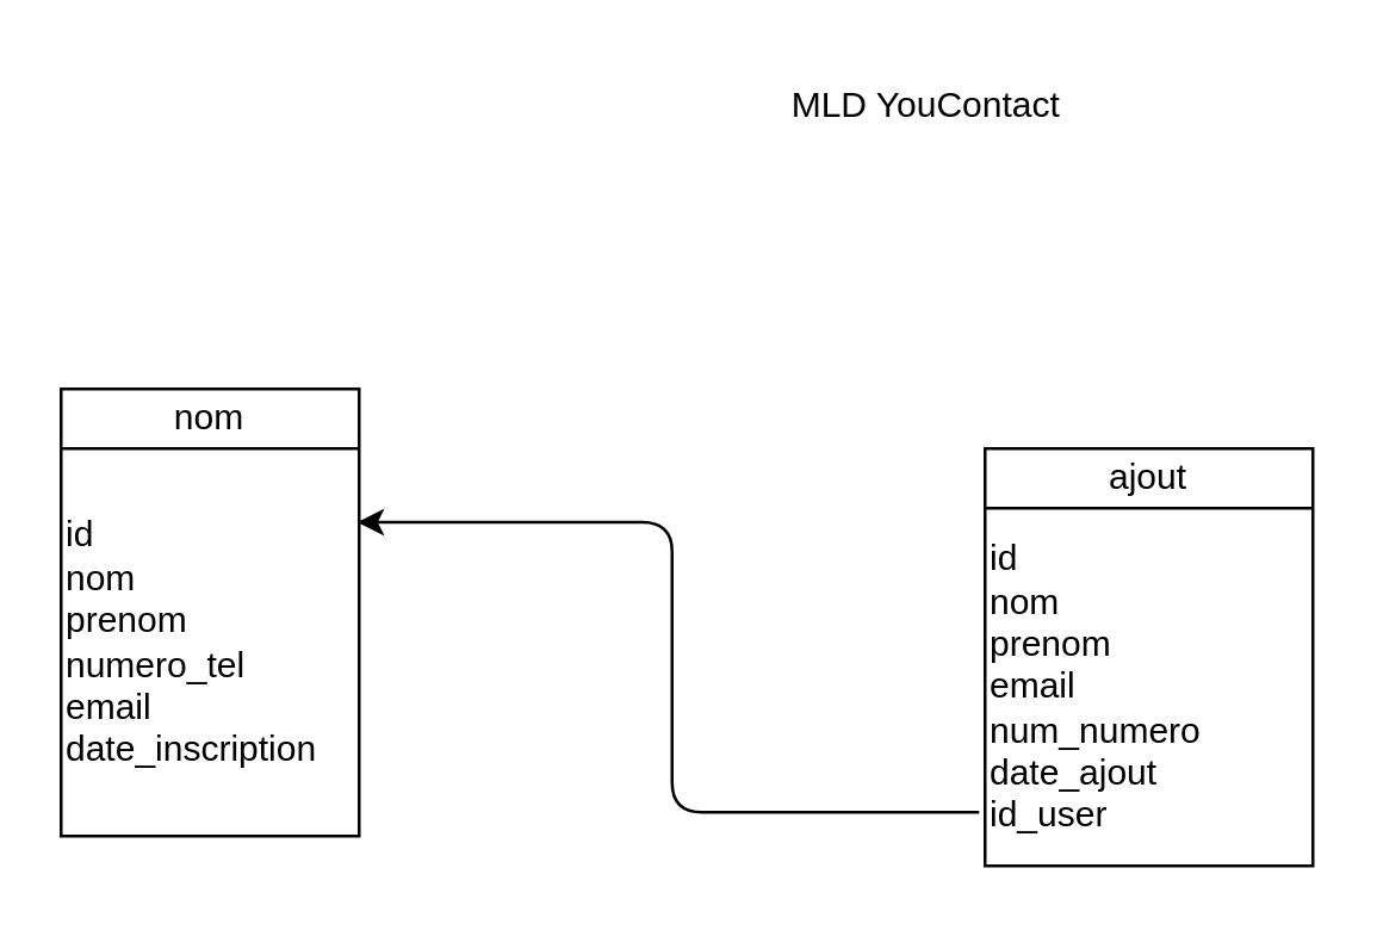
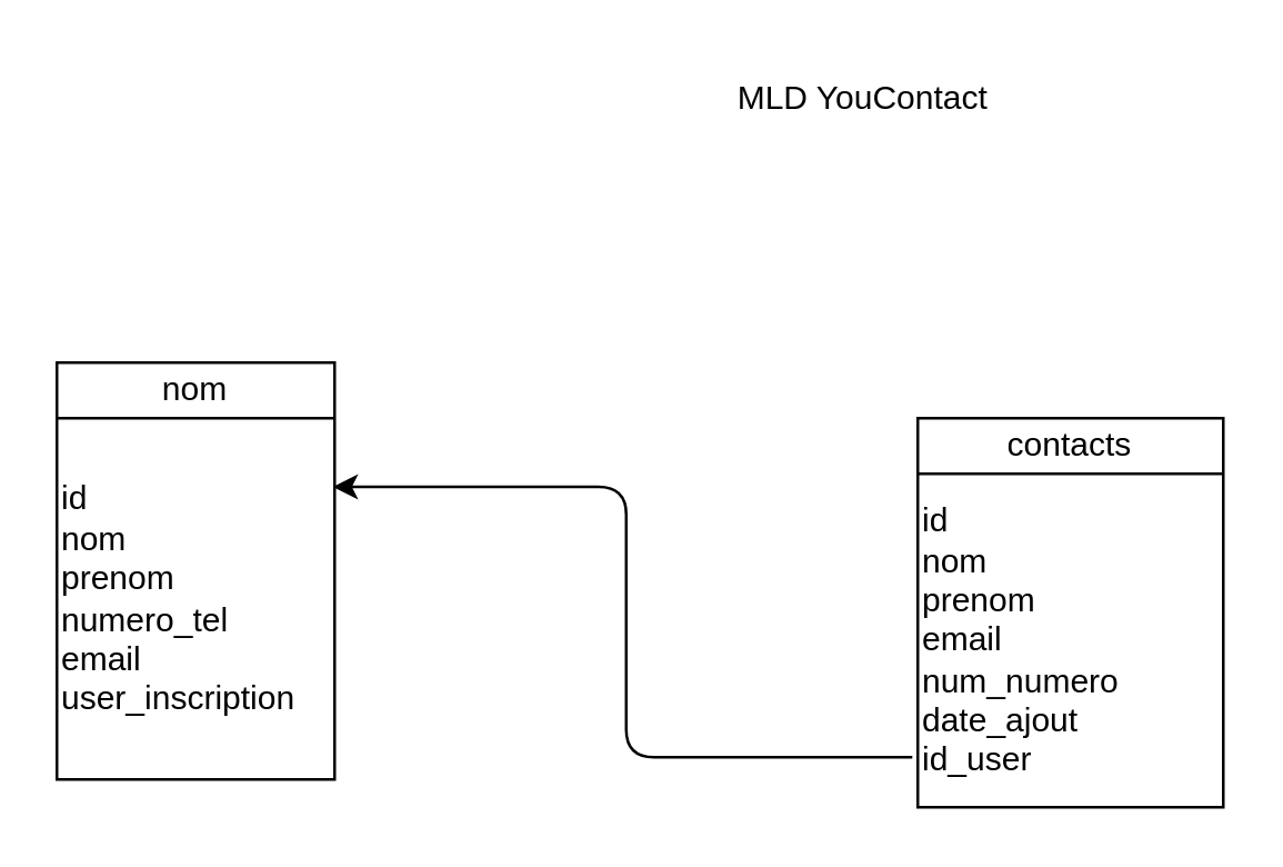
  <mxCell id="0" />
  <mxCell id="1" parent="0" />
  <mxCell id="2" value="" style="shape=table;startSize=0;container=1;collapsible=0;childLayout=tableLayout;" vertex="1" parent="1"><mxGeometry x="20" y="130" width="100" height="150" as="geometry" /></mxCell>
  <mxCell id="3" value="" style="shape=tableRow;horizontal=0;startSize=0;swimlaneHead=0;swimlaneBody=0;top=0;left=0;bottom=0;right=0;collapsible=0;dropTarget=0;fillColor=none;points=[[0,0.5],[1,0.5]];portConstraint=eastwest;" vertex="1" parent="2"><mxGeometry width="100" height="20" as="geometry" /></mxCell>
  <mxCell id="4" value="nom" style="shape=partialRectangle;html=1;whiteSpace=wrap;connectable=0;overflow=hidden;fillColor=none;top=0;left=0;bottom=0;right=0;pointerEvents=1;" vertex="1" parent="3"><mxGeometry width="100" height="20" as="geometry"><mxRectangle width="100" height="20" as="alternateBounds" /></mxGeometry></mxCell>
  <mxCell id="5" value="" style="shape=tableRow;horizontal=0;startSize=0;swimlaneHead=0;swimlaneBody=0;top=0;left=0;bottom=0;right=0;collapsible=0;dropTarget=0;fillColor=none;points=[[0,0.5],[1,0.5]];portConstraint=eastwest;" vertex="1" parent="2"><mxGeometry y="20" width="100" height="130" as="geometry" /></mxCell>
- <mxCell id="6" value="id&lt;br&gt;nom&lt;br&gt;prenom&lt;br&gt;numero_tel&lt;br&gt;email&lt;br&gt;date_inscription&amp;nbsp;&lt;br&gt;" style="shape=partialRectangle;html=1;whiteSpace=wrap;connectable=0;overflow=hidden;fillColor=none;top=0;left=0;bottom=0;right=0;pointerEvents=1;align=left;" vertex="1" parent="5"><mxGeometry width="100" height="130" as="geometry"><mxRectangle width="100" height="130" as="alternateBounds" /></mxGeometry></mxCell>
+ <mxCell id="6" value="id&lt;br&gt;nom&lt;br&gt;prenom&lt;br&gt;numero_tel&lt;br&gt;email&lt;br&gt;user_inscription&amp;nbsp;&lt;br&gt;" style="shape=partialRectangle;html=1;whiteSpace=wrap;connectable=0;overflow=hidden;fillColor=none;top=0;left=0;bottom=0;right=0;pointerEvents=1;align=left;" vertex="1" parent="5"><mxGeometry width="100" height="130" as="geometry"><mxRectangle width="100" height="130" as="alternateBounds" /></mxGeometry></mxCell>
  <mxCell id="7" value="" style="shape=table;startSize=0;container=1;collapsible=0;childLayout=tableLayout;" vertex="1" parent="1"><mxGeometry x="330" y="150" width="110" height="140" as="geometry" /></mxCell>
  <mxCell id="8" value="" style="shape=tableRow;horizontal=0;startSize=0;swimlaneHead=0;swimlaneBody=0;top=0;left=0;bottom=0;right=0;collapsible=0;dropTarget=0;fillColor=none;points=[[0,0.5],[1,0.5]];portConstraint=eastwest;" vertex="1" parent="7"><mxGeometry width="110" height="20" as="geometry" /></mxCell>
- <mxCell id="9" value="ajout" style="shape=partialRectangle;html=1;whiteSpace=wrap;connectable=0;overflow=hidden;fillColor=none;top=0;left=0;bottom=0;right=0;pointerEvents=1;" vertex="1" parent="8"><mxGeometry width="110" height="20" as="geometry"><mxRectangle width="110" height="20" as="alternateBounds" /></mxGeometry></mxCell>
+ <mxCell id="9" value="contacts" style="shape=partialRectangle;html=1;whiteSpace=wrap;connectable=0;overflow=hidden;fillColor=none;top=0;left=0;bottom=0;right=0;pointerEvents=1;" vertex="1" parent="8"><mxGeometry width="110" height="20" as="geometry"><mxRectangle width="110" height="20" as="alternateBounds" /></mxGeometry></mxCell>
  <mxCell id="10" value="" style="shape=tableRow;horizontal=0;startSize=0;swimlaneHead=0;swimlaneBody=0;top=0;left=0;bottom=0;right=0;collapsible=0;dropTarget=0;fillColor=none;points=[[0,0.5],[1,0.5]];portConstraint=eastwest;" vertex="1" parent="7"><mxGeometry y="20" width="110" height="120" as="geometry" /></mxCell>
  <mxCell id="11" value="id&lt;br&gt;nom&lt;br&gt;prenom&lt;br&gt;email&lt;br&gt;num_numero&lt;br&gt;date_ajout&lt;br&gt;id_user" style="shape=partialRectangle;html=1;whiteSpace=wrap;connectable=0;overflow=hidden;fillColor=none;top=0;left=0;bottom=0;right=0;pointerEvents=1;align=left;" vertex="1" parent="10"><mxGeometry width="110" height="120" as="geometry"><mxRectangle width="110" height="120" as="alternateBounds" /></mxGeometry></mxCell>
  <mxCell id="12" style="edgeStyle=orthogonalEdgeStyle;html=1;exitX=-0.018;exitY=0.85;exitDx=0;exitDy=0;entryX=0.993;entryY=0.19;entryDx=0;entryDy=0;entryPerimeter=0;exitPerimeter=0;" edge="1" parent="1" source="10" target="5"><mxGeometry relative="1" as="geometry" /></mxCell>
  <mxCell id="13" value="MLD YouContact" style="text;html=1;align=center;verticalAlign=middle;resizable=0;points=[];autosize=1;strokeColor=none;fillColor=none;" vertex="1" parent="1"><mxGeometry x="255" y="20" width="110" height="30" as="geometry" /></mxCell>
